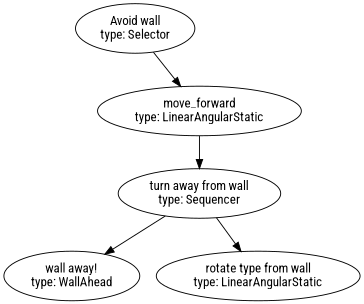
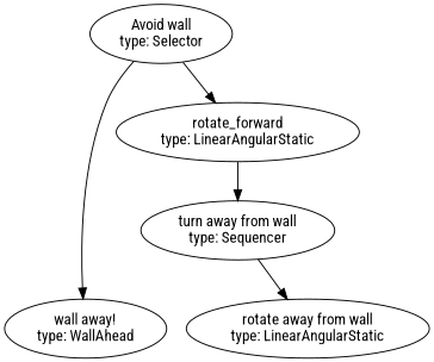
  digraph {
    fontname="Roboto Condensed"
    node [fontname="Roboto Condensed"]
    edge [fontname="Roboto Condensed"]
    n1 [label="wall away!\ntype: WallAhead"]
-   n2 [label="rotate type from wall\ntype: LinearAngularStatic"]
+   n2 [label="rotate away from wall\ntype: LinearAngularStatic"]
    n3 [label="turn away from wall\ntype: Sequencer"]
-   n4 [label="move_forward\ntype: LinearAngularStatic"]
+   n4 [label="rotate_forward\ntype: LinearAngularStatic"]
    n5 [label="Avoid wall\ntype: Selector"]
-   n3 -> n1
+   n5 -> n1
    n3 -> n2
    n4 -> n3
    n5 -> n4
  }
